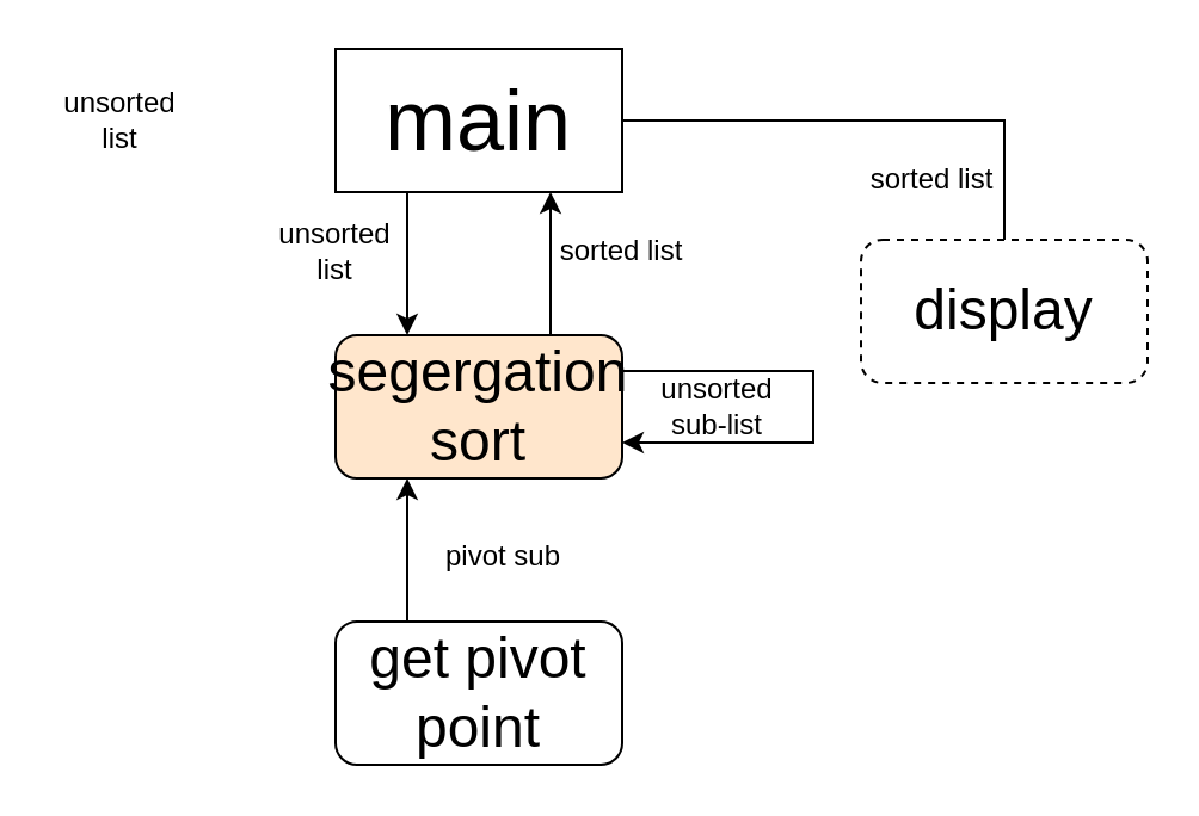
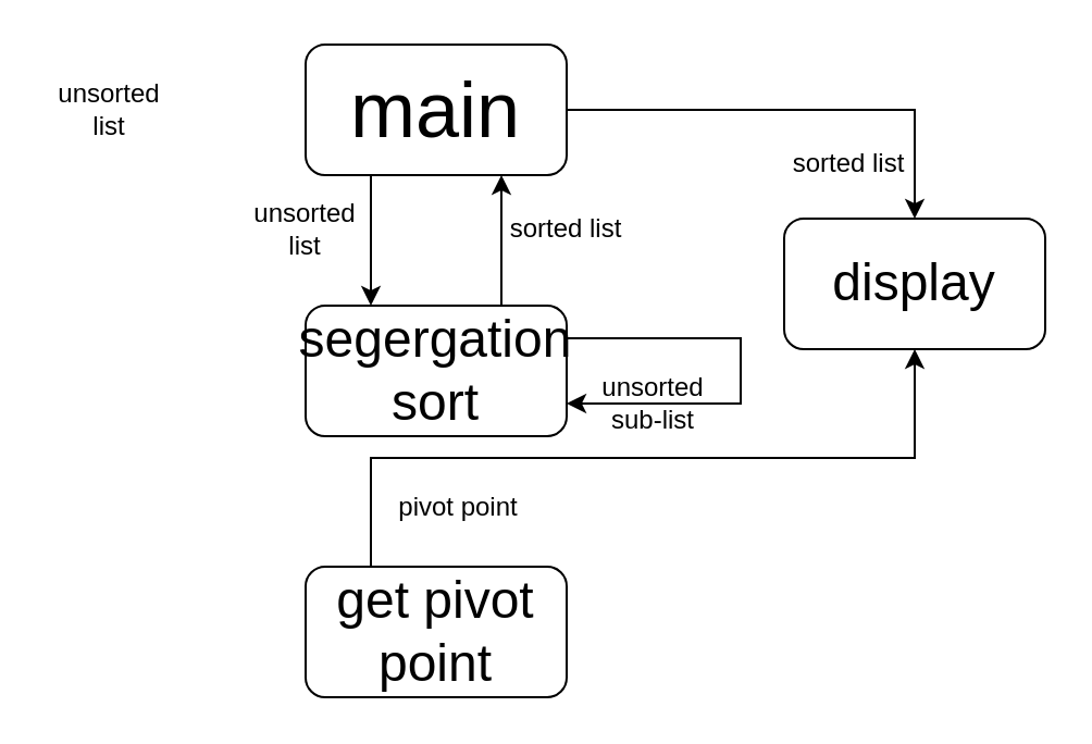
  <mxCell id="0" />
  <mxCell id="1" parent="0" />
  <mxCell id="2" style="edgeStyle=orthogonalEdgeStyle;rounded=0;orthogonalLoop=1;jettySize=auto;html=1;exitX=0.25;exitY=1;exitDx=0;exitDy=0;entryX=0.25;entryY=0;entryDx=0;entryDy=0;" edge="1" parent="1" source="4" target="7"><mxGeometry relative="1" as="geometry" /></mxCell>
- <mxCell id="3" style="edgeStyle=orthogonalEdgeStyle;rounded=0;orthogonalLoop=1;jettySize=auto;html=1;exitX=1;exitY=0.5;exitDx=0;exitDy=0;entryX=0.5;entryY=0;entryDx=0;entryDy=0;endArrow=none;" edge="1" parent="1" source="4" target="15"><mxGeometry relative="1" as="geometry" /></mxCell>
- <mxCell id="4" value="&lt;font style=&quot;font-size: 36px;&quot;&gt;main&lt;/font&gt;" style="whiteSpace=wrap;html=1;rounded=0;" vertex="1" parent="1"><mxGeometry x="140" y="20" width="120" height="60" as="geometry" /></mxCell>
+ <mxCell id="3" style="edgeStyle=orthogonalEdgeStyle;rounded=0;orthogonalLoop=1;jettySize=auto;html=1;exitX=1;exitY=0.5;exitDx=0;exitDy=0;entryX=0.5;entryY=0;entryDx=0;entryDy=0;" edge="1" parent="1" source="4" target="15"><mxGeometry relative="1" as="geometry" /></mxCell>
+ <mxCell id="4" value="&lt;font style=&quot;font-size: 36px;&quot;&gt;main&lt;/font&gt;" style="rounded=1;whiteSpace=wrap;html=1;" vertex="1" parent="1"><mxGeometry x="140" y="20" width="120" height="60" as="geometry" /></mxCell>
  <mxCell id="5" value="unsorted list" style="text;html=1;strokeColor=none;fillColor=none;align=center;verticalAlign=middle;whiteSpace=wrap;rounded=0;" vertex="1" parent="1"><mxGeometry x="20" y="35" width="60" height="30" as="geometry" /></mxCell>
  <mxCell id="6" style="edgeStyle=orthogonalEdgeStyle;rounded=0;orthogonalLoop=1;jettySize=auto;html=1;exitX=0.75;exitY=0;exitDx=0;exitDy=0;entryX=0.75;entryY=1;entryDx=0;entryDy=0;" edge="1" parent="1" source="7" target="4"><mxGeometry relative="1" as="geometry" /></mxCell>
- <mxCell id="7" value="&lt;font style=&quot;font-size: 24px;&quot;&gt;segergation sort&lt;/font&gt;" style="rounded=1;whiteSpace=wrap;html=1;fillColor=#ffe6cc;" vertex="1" parent="1"><mxGeometry x="140" y="140" width="120" height="60" as="geometry" /></mxCell>
+ <mxCell id="7" value="&lt;font style=&quot;font-size: 24px;&quot;&gt;segergation sort&lt;/font&gt;" style="rounded=1;whiteSpace=wrap;html=1;" vertex="1" parent="1"><mxGeometry x="140" y="140" width="120" height="60" as="geometry" /></mxCell>
  <mxCell id="8" value="unsorted list" style="text;html=1;strokeColor=none;fillColor=none;align=center;verticalAlign=middle;whiteSpace=wrap;rounded=0;" vertex="1" parent="1"><mxGeometry x="110" y="90" width="60" height="30" as="geometry" /></mxCell>
- <mxCell id="9" style="edgeStyle=orthogonalEdgeStyle;rounded=0;orthogonalLoop=1;jettySize=auto;html=1;exitX=0.25;exitY=0;exitDx=0;exitDy=0;entryX=0.25;entryY=1;entryDx=0;entryDy=0;" edge="1" parent="1" source="10" target="7"><mxGeometry relative="1" as="geometry" /></mxCell>
+ <mxCell id="9" style="edgeStyle=orthogonalEdgeStyle;rounded=0;orthogonalLoop=1;jettySize=auto;html=1;exitX=0.25;exitY=0;exitDx=0;exitDy=0;" edge="1" parent="1" source="10" target="15"><mxGeometry relative="1" as="geometry" /></mxCell>
  <mxCell id="10" value="&lt;font style=&quot;font-size: 24px;&quot;&gt;get pivot point&lt;/font&gt;" style="rounded=1;whiteSpace=wrap;html=1;" vertex="1" parent="1"><mxGeometry x="140" y="260" width="120" height="60" as="geometry" /></mxCell>
- <mxCell id="11" value="pivot sub" style="text;html=1;align=center;verticalAlign=middle;resizable=0;points=[];autosize=1;strokeColor=none;fillColor=none;" vertex="1" parent="1"><mxGeometry x="170" y="218" width="80" height="30" as="geometry" /></mxCell>
+ <mxCell id="11" value="pivot point" style="text;html=1;align=center;verticalAlign=middle;resizable=0;points=[];autosize=1;strokeColor=none;fillColor=none;" vertex="1" parent="1"><mxGeometry x="170" y="218" width="80" height="30" as="geometry" /></mxCell>
  <mxCell id="12" style="edgeStyle=orthogonalEdgeStyle;rounded=0;orthogonalLoop=1;jettySize=auto;html=1;exitX=1;exitY=0.25;exitDx=0;exitDy=0;entryX=1;entryY=0.75;entryDx=0;entryDy=0;" edge="1" parent="1" source="7" target="7"><mxGeometry relative="1" as="geometry"><Array as="points"><mxPoint x="340" y="155" /><mxPoint x="340" y="185" /></Array></mxGeometry></mxCell>
- <mxCell id="13" value="unsorted sub-list" style="text;html=1;strokeColor=none;fillColor=none;align=center;verticalAlign=middle;whiteSpace=wrap;rounded=0;" vertex="1" parent="1"><mxGeometry x="270" y="155" width="60" height="30" as="geometry" /></mxCell>
+ <mxCell id="13" value="unsorted sub-list" style="text;html=1;strokeColor=none;fillColor=none;align=center;verticalAlign=middle;whiteSpace=wrap;rounded=0;" vertex="1" parent="1"><mxGeometry x="270" y="170" width="60" height="30" as="geometry" /></mxCell>
  <mxCell id="14" value="sorted list" style="text;html=1;strokeColor=none;fillColor=none;align=center;verticalAlign=middle;whiteSpace=wrap;rounded=0;" vertex="1" parent="1"><mxGeometry x="230" y="90" width="60" height="30" as="geometry" /></mxCell>
- <mxCell id="15" value="&lt;font style=&quot;font-size: 24px;&quot;&gt;display&lt;br&gt;&lt;/font&gt;" style="rounded=1;whiteSpace=wrap;html=1;dashed=1;" vertex="1" parent="1"><mxGeometry x="360" y="100" width="120" height="60" as="geometry" /></mxCell>
+ <mxCell id="15" value="&lt;font style=&quot;font-size: 24px;&quot;&gt;display&lt;br&gt;&lt;/font&gt;" style="rounded=1;whiteSpace=wrap;html=1;" vertex="1" parent="1"><mxGeometry x="360" y="100" width="120" height="60" as="geometry" /></mxCell>
  <mxCell id="16" value="sorted list" style="text;html=1;strokeColor=none;fillColor=none;align=center;verticalAlign=middle;whiteSpace=wrap;rounded=0;" vertex="1" parent="1"><mxGeometry x="360" y="60" width="60" height="30" as="geometry" /></mxCell>
